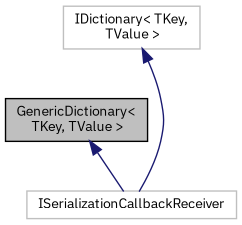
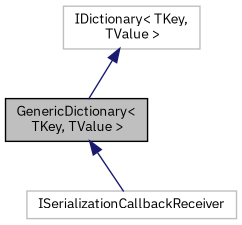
  digraph {
    fontname="IBM Plex Sans"
    node [color=grey75 fillcolor=white fontname="IBM Plex Sans" fontsize=10 shape=record style=filled]
    edge [color=midnightblue dir=back fontname="IBM Plex Sans" fontsize=10 labelfontname=Helvetica labelfontsize=10 style=solid]
    n1 [color=black fillcolor=grey75 fontcolor=black height=0.2 label="GenericDictionary\<\l TKey, TValue \>" width=0.4]
    n2 [height=0.2 label=ISerializationCallbackReceiver width=0.4]
    n3 [height=0.2 label="IDictionary\< TKey,\l TValue \>" width=0.4]
    n1 -> n2
-   n3 -> n2
+   n3 -> n1
  }
